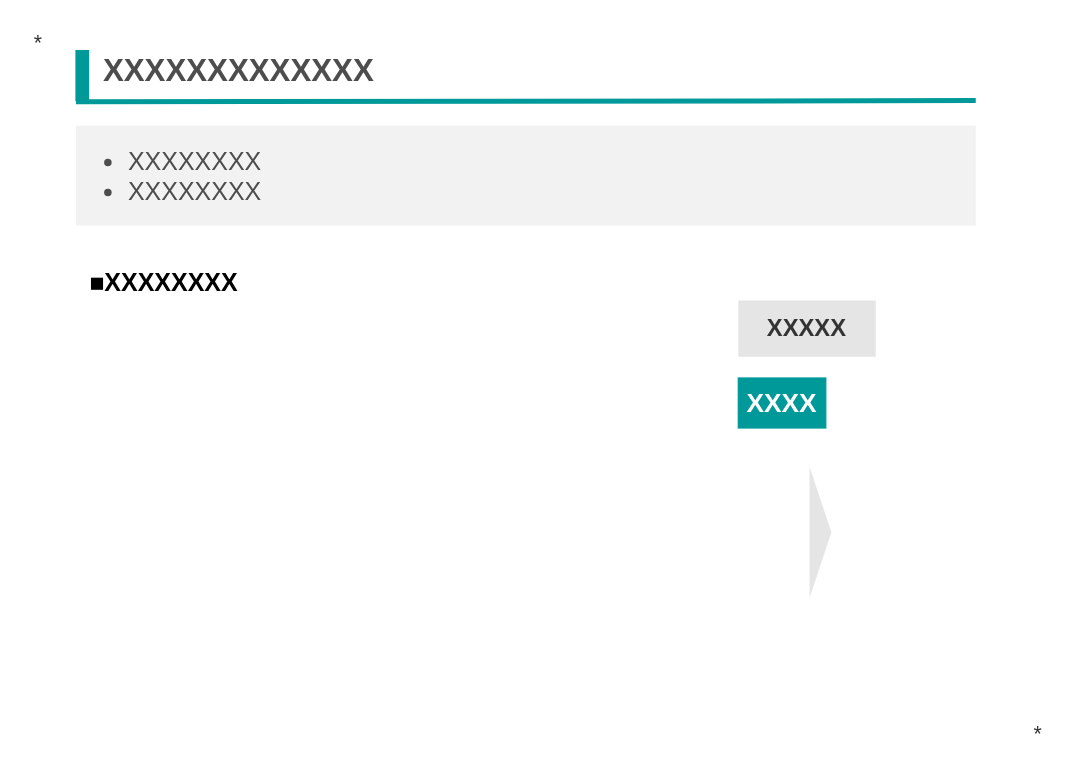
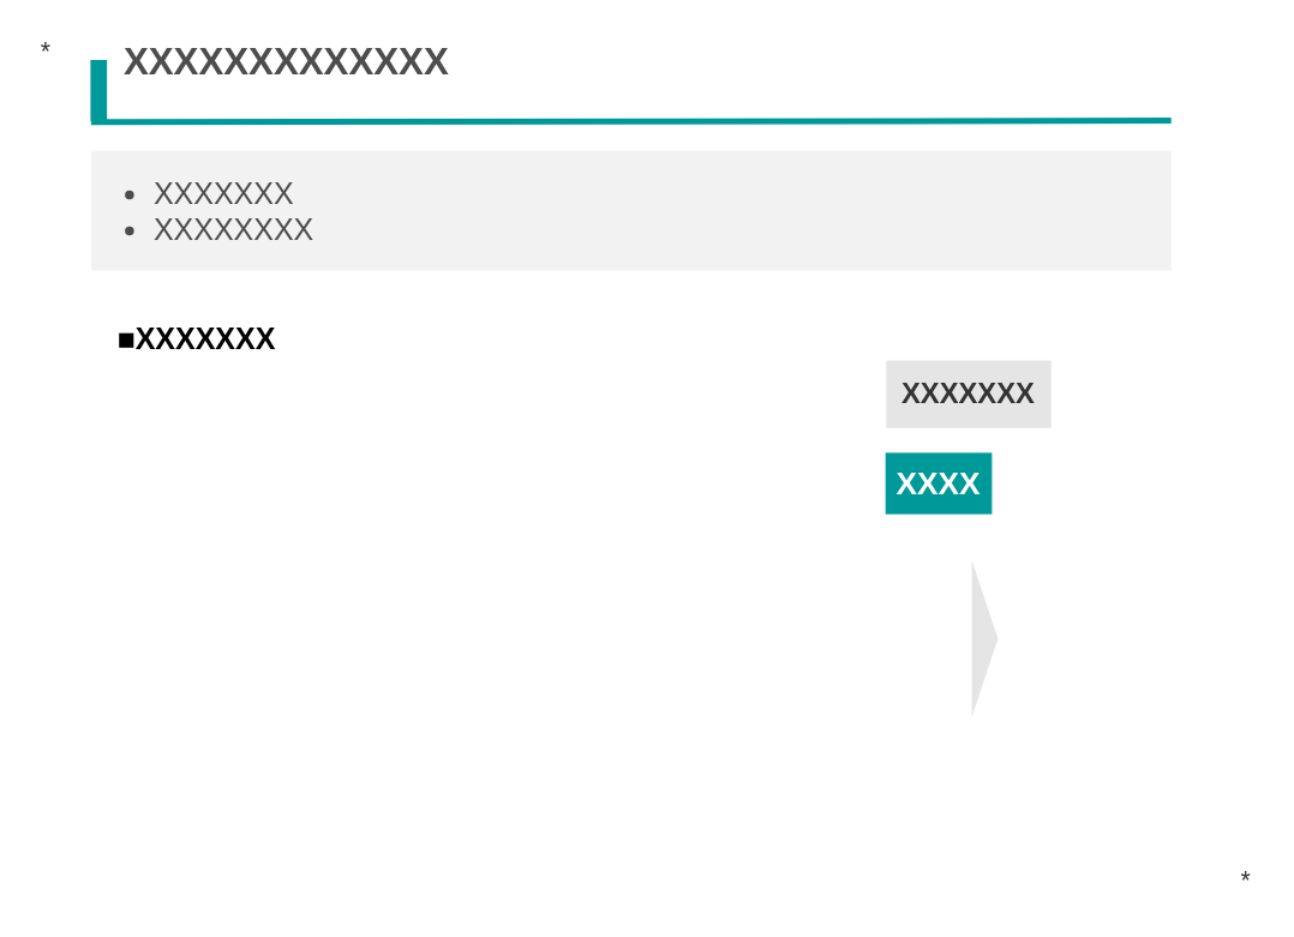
  <mxCell id="0" />
  <mxCell id="1" parent="0" />
  <mxCell id="2" value="" style="rounded=0;whiteSpace=wrap;html=1;fontSize=17;strokeWidth=1;fillColor=#009999;strokeColor=#009999;" parent="1" vertex="1"><mxGeometry x="60" y="40" width="10" height="40" as="geometry" /></mxCell>
  <mxCell id="3" value="" style="endArrow=none;html=1;rounded=0;fontSize=17;strokeWidth=4;strokeColor=#009999;" parent="1" edge="1"><mxGeometry width="50" height="50" relative="1" as="geometry"><mxPoint x="60" y="81" as="sourcePoint" /><mxPoint x="780" y="80" as="targetPoint" /></mxGeometry></mxCell>
- <mxCell id="4" value="&lt;font color=&quot;#4d4d4d&quot; style=&quot;font-size: 25px&quot;&gt;&lt;b style=&quot;font-size: 25px&quot;&gt;XXXXXXXXXXXXX&lt;/b&gt;&lt;/font&gt;" style="text;html=1;strokeColor=none;fillColor=none;align=left;verticalAlign=middle;whiteSpace=wrap;rounded=0;fontSize=25;" parent="1" vertex="1"><mxGeometry x="80" y="40" width="685" height="30" as="geometry" /></mxCell>
- <mxCell id="5" value="&lt;ul style=&quot;font-size: 20px&quot;&gt;&lt;li style=&quot;font-size: 20px&quot;&gt;XXXXXXXX&lt;br&gt;&lt;/li&gt;&lt;li style=&quot;font-size: 20px&quot;&gt;XXXXXXXX&lt;/li&gt;&lt;/ul&gt;" style="rounded=0;whiteSpace=wrap;html=1;fontSize=20;fontColor=#4D4D4D;strokeColor=none;strokeWidth=1;fillColor=#E6E6E6;gradientColor=none;opacity=50;align=left;" parent="1" vertex="1"><mxGeometry x="60" y="100" width="720" height="80" as="geometry" /></mxCell>
+ <mxCell id="4" value="&lt;font color=&quot;#4d4d4d&quot; style=&quot;font-size: 25px&quot;&gt;&lt;b style=&quot;font-size: 25px&quot;&gt;XXXXXXXXXXXXX&lt;/b&gt;&lt;/font&gt;" style="text;html=1;strokeColor=none;fillColor=none;align=left;verticalAlign=middle;whiteSpace=wrap;rounded=0;fontSize=25;" parent="1" vertex="1"><mxGeometry x="80" y="25" width="685" height="30" as="geometry" /></mxCell>
+ <mxCell id="5" value="&lt;ul style=&quot;font-size: 20px&quot;&gt;&lt;li style=&quot;font-size: 20px&quot;&gt;XXXXXXX&lt;br&gt;&lt;/li&gt;&lt;li style=&quot;font-size: 20px&quot;&gt;XXXXXXXX&lt;/li&gt;&lt;/ul&gt;" style="rounded=0;whiteSpace=wrap;html=1;fontSize=20;fontColor=#4D4D4D;strokeColor=none;strokeWidth=1;fillColor=#E6E6E6;gradientColor=none;opacity=50;align=left;" parent="1" vertex="1"><mxGeometry x="60" y="100" width="720" height="80" as="geometry" /></mxCell>
  <mxCell id="6" value="*" style="text;html=1;strokeColor=none;fillColor=none;align=center;verticalAlign=middle;whiteSpace=wrap;rounded=0;fontSize=17;fontColor=#333333;opacity=50;" parent="1" vertex="1"><mxGeometry width="20" height="30" as="geometry" x="20" y="20" /></mxCell>
  <mxCell id="7" value="*" style="text;html=1;strokeColor=none;fillColor=none;align=center;verticalAlign=middle;whiteSpace=wrap;rounded=0;fontSize=17;fontColor=#333333;opacity=50;" parent="1" vertex="1"><mxGeometry x="820" y="573" width="20" height="30" as="geometry" /></mxCell>
- <mxCell id="8" value="&lt;b&gt;XXXXX&lt;/b&gt;" style="rounded=0;whiteSpace=wrap;html=1;fontSize=19;fontColor=#333333;strokeColor=none;strokeWidth=1;fillColor=#CCCCCC;gradientColor=none;opacity=50;" parent="1" vertex="1"><mxGeometry x="590" y="240" width="110" height="45" as="geometry" /></mxCell>
+ <mxCell id="8" value="&lt;b&gt;XXXXXXX&lt;/b&gt;" style="rounded=0;whiteSpace=wrap;html=1;fontSize=19;fontColor=#333333;strokeColor=none;strokeWidth=1;fillColor=#CCCCCC;gradientColor=none;opacity=50;" parent="1" vertex="1"><mxGeometry x="590" y="240" width="110" height="45" as="geometry" /></mxCell>
  <mxCell id="9" value="XXXX" style="rounded=0;whiteSpace=wrap;html=1;fontSize=21;fontColor=#FFFFFF;strokeColor=#009999;strokeWidth=1;fillColor=#009999;fontStyle=1" parent="1" vertex="1"><mxGeometry x="590" y="302" width="70" height="40" as="geometry" /></mxCell>
  <mxCell id="10" value="" style="triangle;whiteSpace=wrap;html=1;fontSize=12;strokeColor=none;strokeWidth=1;fillColor=#CCCCCC;opacity=50;direction=south;rotation=-90;" parent="1" vertex="1"><mxGeometry x="603.25" y="416.75" width="105" height="17.5" as="geometry" /></mxCell>
- <mxCell id="11" value="■XXXXXXXX" style="text;html=1;align=center;verticalAlign=middle;resizable=0;points=[];autosize=1;strokeColor=none;fillColor=none;fontSize=20;fontStyle=1" parent="1" vertex="1"><mxGeometry x="70" y="210" width="120" height="30" as="geometry" /></mxCell>
+ <mxCell id="11" value="■XXXXXXX" style="text;html=1;align=center;verticalAlign=middle;resizable=0;points=[];autosize=1;strokeColor=none;fillColor=none;fontSize=20;fontStyle=1" parent="1" vertex="1"><mxGeometry x="70" y="210" width="120" height="30" as="geometry" /></mxCell>
